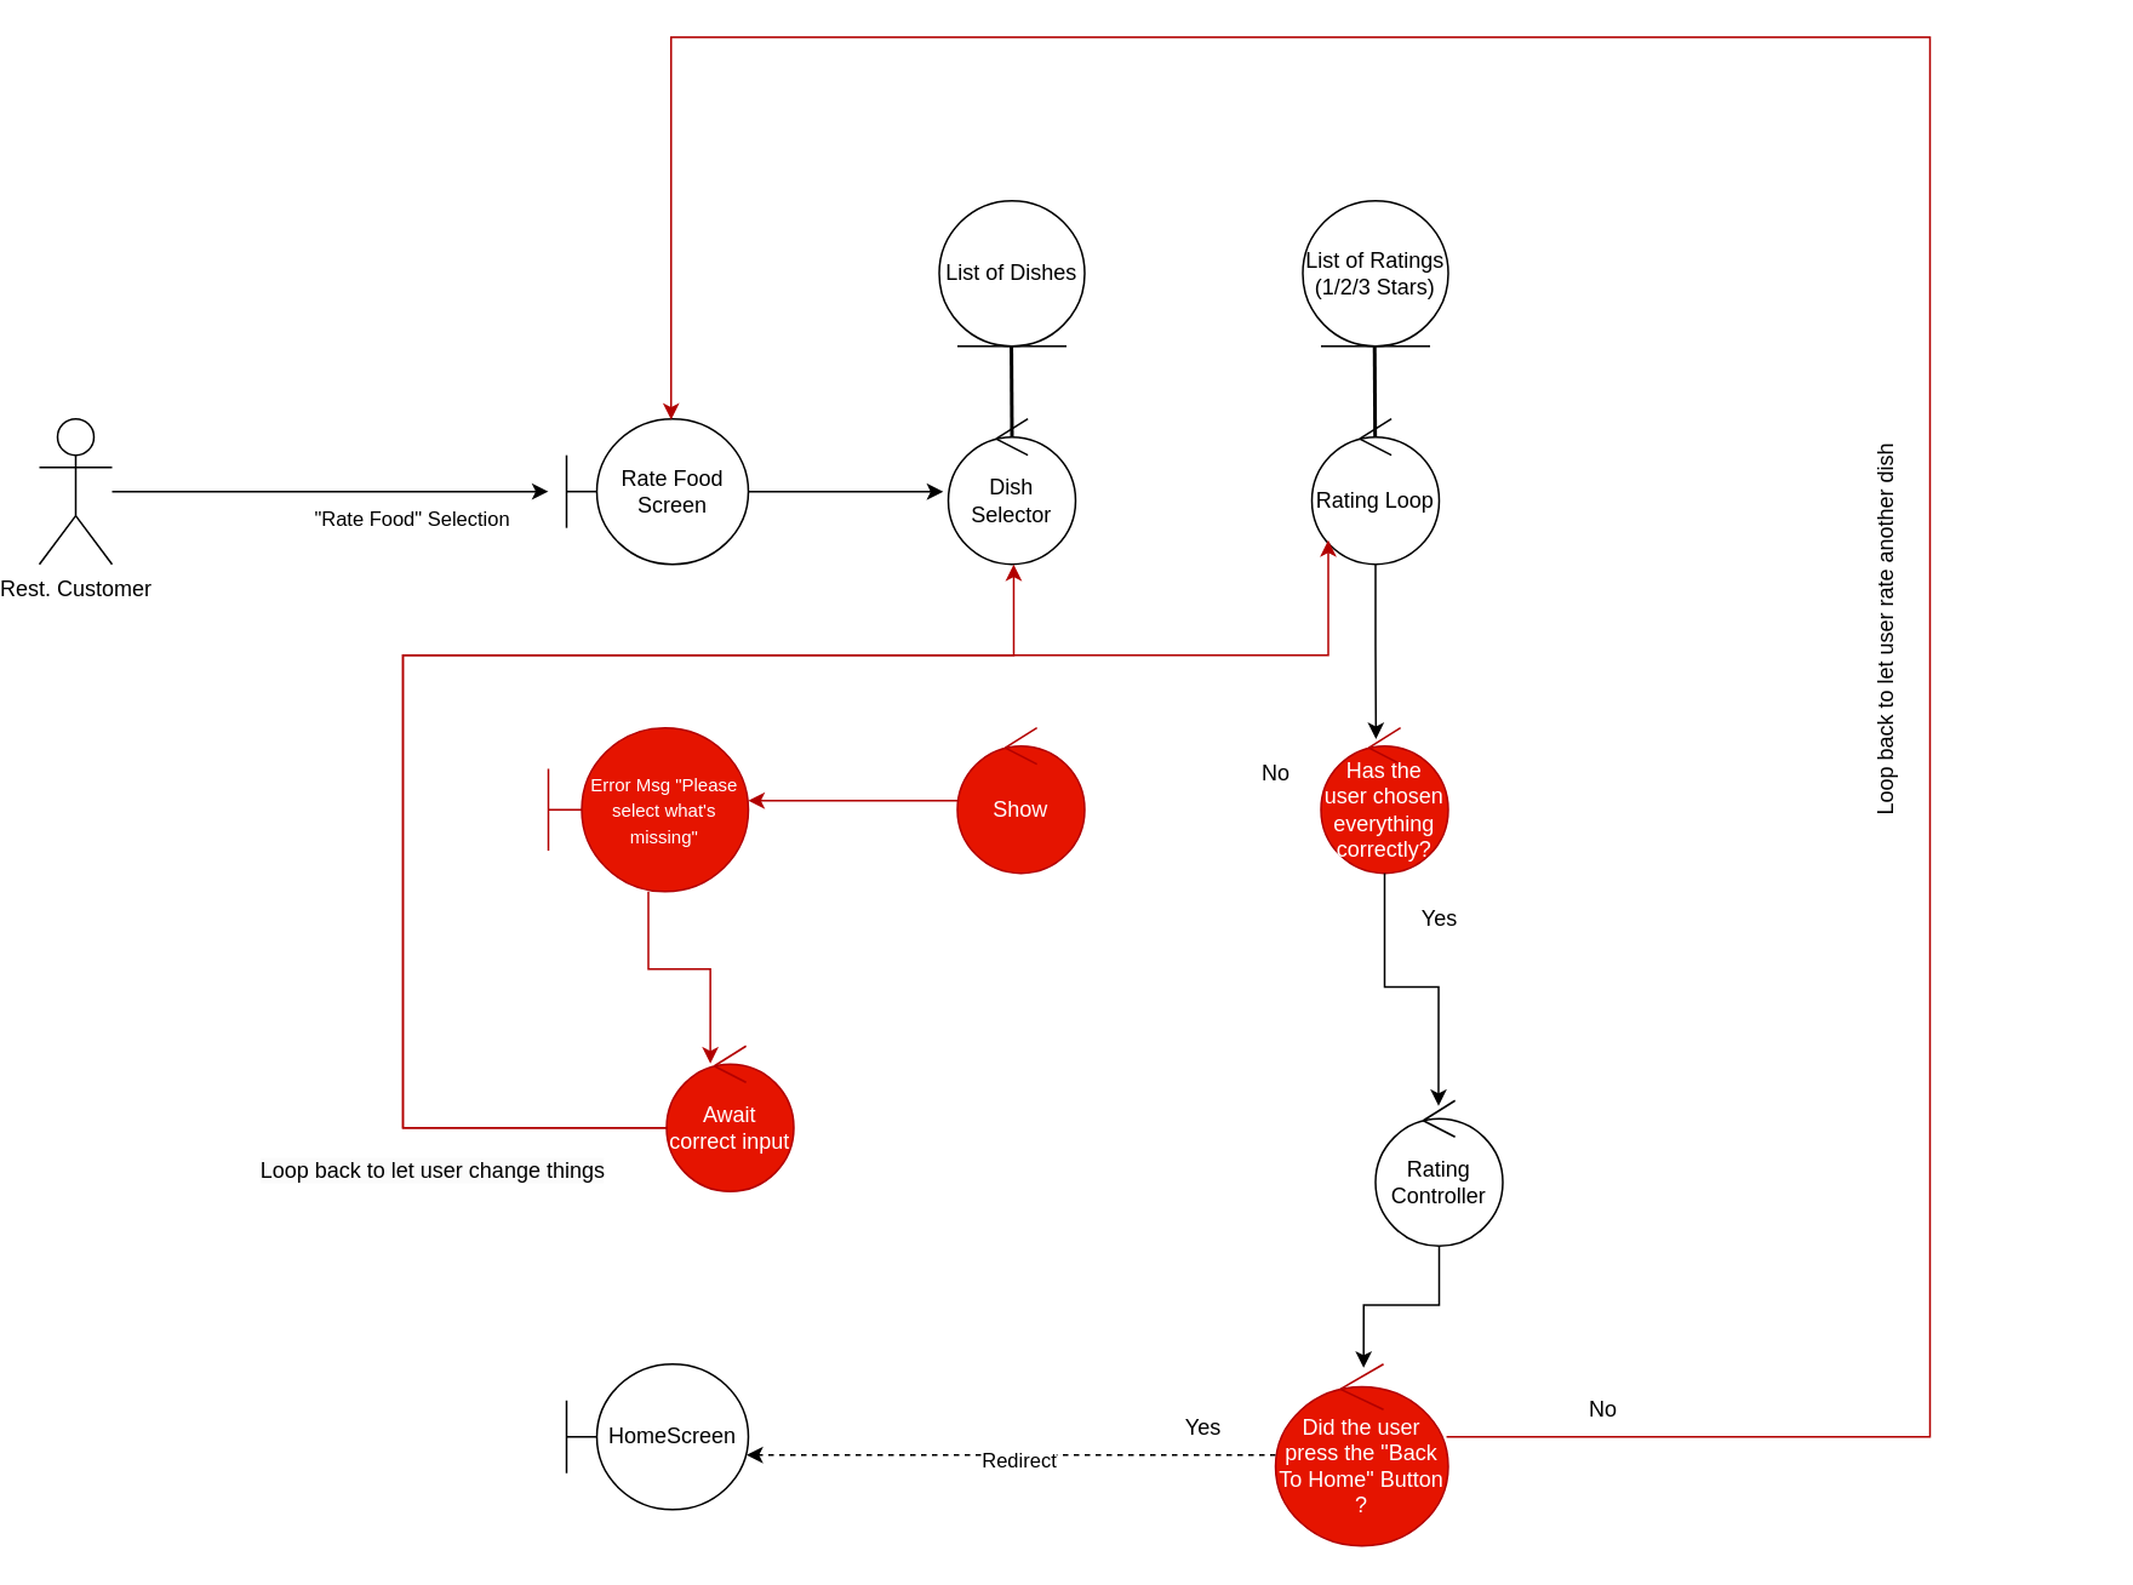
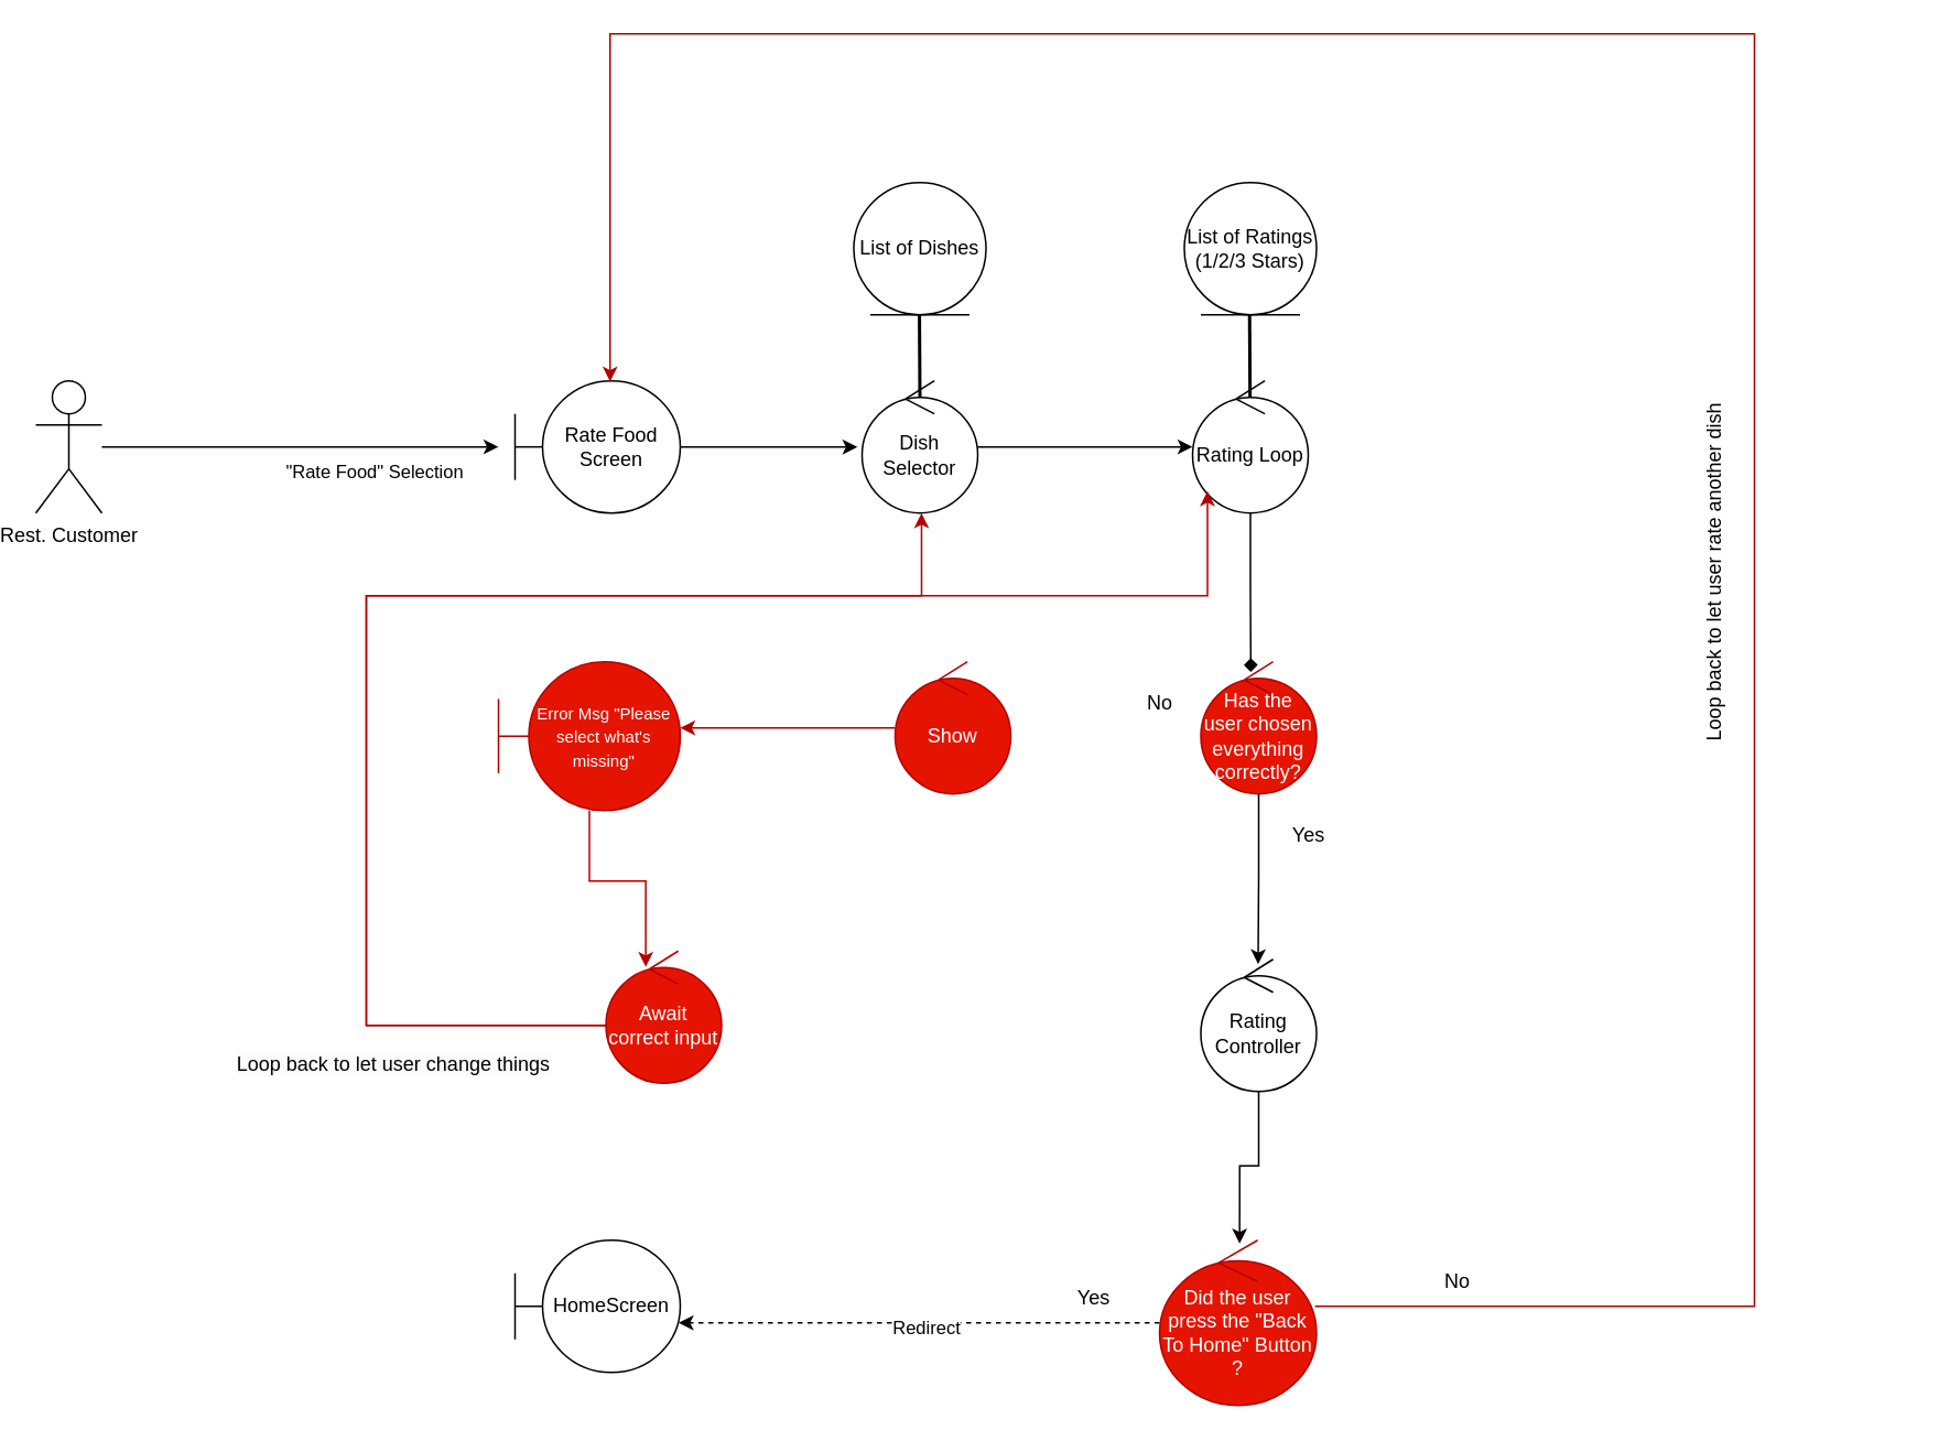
  <mxCell id="0" />
  <mxCell id="1" parent="0" />
  <mxCell id="2" style="edgeStyle=orthogonalEdgeStyle;rounded=0;orthogonalLoop=1;jettySize=auto;html=1;" edge="1" parent="1" source="3"><mxGeometry relative="1" as="geometry"><mxPoint x="300" y="269.95" as="targetPoint" /></mxGeometry></mxCell>
  <mxCell id="3" value="Rest. Customer" style="shape=umlActor;verticalLabelPosition=bottom;verticalAlign=top;html=1;movable=1;resizable=1;rotatable=1;deletable=1;editable=1;locked=0;connectable=1;labelPosition=center;align=center;textShadow=0;" vertex="1" parent="1"><mxGeometry x="20" y="229.95" width="40" height="80" as="geometry" /></mxCell>
  <mxCell id="4" value="Rate Food Screen" style="shape=umlBoundary;whiteSpace=wrap;html=1;rotation=0;" vertex="1" parent="1"><mxGeometry x="310" y="229.95" width="100" height="80" as="geometry" /></mxCell>
  <mxCell id="5" value="Dish Selector" style="ellipse;shape=umlControl;whiteSpace=wrap;html=1;" vertex="1" parent="1"><mxGeometry x="520" y="229.95" width="70" height="80" as="geometry" /></mxCell>
  <mxCell id="6" style="edgeStyle=orthogonalEdgeStyle;rounded=0;orthogonalLoop=1;jettySize=auto;html=1;entryX=-0.04;entryY=0.501;entryDx=0;entryDy=0;entryPerimeter=0;" edge="1" parent="1" source="4" target="5"><mxGeometry relative="1" as="geometry" /></mxCell>
  <mxCell id="7" value="List of Dishes" style="ellipse;shape=umlEntity;whiteSpace=wrap;html=1;" vertex="1" parent="1"><mxGeometry x="515" y="109.95" width="80" height="80" as="geometry" /></mxCell>
  <mxCell id="8" value="" style="endArrow=none;html=1;rounded=0;strokeWidth=2;" edge="1" parent="1"><mxGeometry width="50" height="50" relative="1" as="geometry"><mxPoint x="555" y="239.95" as="sourcePoint" /><mxPoint x="554.71" y="189.95" as="targetPoint" /></mxGeometry></mxCell>
  <mxCell id="9" value="Rating Loop" style="ellipse;shape=umlControl;whiteSpace=wrap;html=1;" vertex="1" parent="1"><mxGeometry x="720" y="229.95" width="70" height="80" as="geometry" /></mxCell>
+ <mxCell id="10" style="edgeStyle=orthogonalEdgeStyle;rounded=0;orthogonalLoop=1;jettySize=auto;html=1;entryX=0;entryY=0.5;entryDx=0;entryDy=0;entryPerimeter=0;" edge="1" parent="1" source="5" target="9"><mxGeometry relative="1" as="geometry" /></mxCell>
  <mxCell id="11" value="List of Ratings (1/2/3 Stars)" style="ellipse;shape=umlEntity;whiteSpace=wrap;html=1;" vertex="1" parent="1"><mxGeometry x="715" y="109.95" width="80" height="80" as="geometry" /></mxCell>
  <mxCell id="12" value="" style="endArrow=none;html=1;rounded=0;strokeWidth=2;" edge="1" parent="1"><mxGeometry width="50" height="50" relative="1" as="geometry"><mxPoint x="754.79" y="239.95" as="sourcePoint" /><mxPoint x="754.5" y="189.95" as="targetPoint" /></mxGeometry></mxCell>
  <mxCell id="13" value="Has the user chosen everything correctly?" style="ellipse;shape=umlControl;whiteSpace=wrap;html=1;fillColor=#e51400;fontColor=#ffffff;strokeColor=#B20000;" vertex="1" parent="1"><mxGeometry x="725" y="399.95" width="70" height="80" as="geometry" /></mxCell>
- <mxCell id="14" style="edgeStyle=orthogonalEdgeStyle;rounded=0;orthogonalLoop=1;jettySize=auto;html=1;entryX=0.432;entryY=0.077;entryDx=0;entryDy=0;entryPerimeter=0;" edge="1" parent="1" source="9" target="13"><mxGeometry relative="1" as="geometry" /></mxCell>
+ <mxCell id="14" style="edgeStyle=orthogonalEdgeStyle;rounded=0;orthogonalLoop=1;jettySize=auto;html=1;entryX=0.432;entryY=0.077;entryDx=0;entryDy=0;entryPerimeter=0;endArrow=diamond;" edge="1" parent="1" source="9" target="13"><mxGeometry relative="1" as="geometry" /></mxCell>
  <mxCell id="15" value="Yes" style="text;html=1;align=center;verticalAlign=middle;resizable=0;points=[];autosize=1;strokeColor=none;fillColor=none;" vertex="1" parent="1"><mxGeometry x="770" y="490.05" width="40" height="30" as="geometry" /></mxCell>
  <mxCell id="16" value="&lt;font style=&quot;font-size: 11px;&quot;&gt;&quot;Rate Food&quot; Selection&lt;/font&gt;" style="text;html=1;align=center;verticalAlign=middle;resizable=0;points=[];autosize=1;strokeColor=none;fillColor=none;" vertex="1" parent="1"><mxGeometry x="160" y="270" width="130" height="30" as="geometry" /></mxCell>
  <mxCell id="17" value="Loop back to let user rate another dish" style="text;align=center;verticalAlign=middle;resizable=0;points=[];autosize=1;strokeColor=none;fillColor=none;textShadow=0;labelBorderColor=none;labelBackgroundColor=none;imageWidth=20;imageHeight=24;arcSize=12;rotation=-90;" vertex="1" parent="1"><mxGeometry x="920" y="330" width="230" height="30" as="geometry" /></mxCell>
  <mxCell id="18" value="No" style="text;html=1;align=center;verticalAlign=middle;resizable=0;points=[];autosize=1;strokeColor=none;fillColor=none;" vertex="1" parent="1"><mxGeometry x="680" y="410" width="40" height="30" as="geometry" /></mxCell>
- <mxCell id="19" value="Rating Controller" style="ellipse;shape=umlControl;whiteSpace=wrap;html=1;" vertex="1" parent="1"><mxGeometry x="755" y="605" width="70" height="80" as="geometry" /></mxCell>
+ <mxCell id="19" value="Rating Controller" style="ellipse;shape=umlControl;whiteSpace=wrap;html=1;" vertex="1" parent="1"><mxGeometry x="725" y="580" width="70" height="80" as="geometry" /></mxCell>
  <mxCell id="20" style="edgeStyle=orthogonalEdgeStyle;rounded=0;orthogonalLoop=1;jettySize=auto;html=1;entryX=0.495;entryY=0.037;entryDx=0;entryDy=0;entryPerimeter=0;" edge="1" parent="1" source="13" target="19"><mxGeometry relative="1" as="geometry" /></mxCell>
  <mxCell id="21" value="&lt;span style=&quot;font-size: 10px;&quot;&gt;&lt;font style=&quot;color: rgb(255, 255, 255);&quot;&gt;Error Msg &quot;Please select what's missing&quot;&lt;/font&gt;&lt;/span&gt;" style="shape=umlBoundary;whiteSpace=wrap;html=1;fillColor=#e51400;fontColor=#ffffff;strokeColor=#B20000;" vertex="1" parent="1"><mxGeometry x="300" y="399.95" width="110" height="90.1" as="geometry" /></mxCell>
  <mxCell id="22" value="No" style="text;html=1;align=center;verticalAlign=middle;resizable=0;points=[];autosize=1;strokeColor=none;fillColor=none;" vertex="1" parent="1"><mxGeometry x="860" y="760" width="40" height="30" as="geometry" /></mxCell>
  <mxCell id="23" value="Yes" style="text;html=1;align=center;verticalAlign=middle;resizable=0;points=[];autosize=1;strokeColor=none;fillColor=none;" vertex="1" parent="1"><mxGeometry x="640" y="770" width="40" height="30" as="geometry" /></mxCell>
- <mxCell id="24" value="Show" style="ellipse;shape=umlControl;whiteSpace=wrap;html=1;fillColor=#e51400;fontColor=#ffffff;strokeColor=#B20000;" vertex="1" parent="1"><mxGeometry x="525" y="399.95" width="70" height="80" as="geometry" /></mxCell>
+ <mxCell id="24" value="Show" style="ellipse;shape=umlControl;whiteSpace=wrap;html=1;fillColor=#e51400;fontColor=#ffffff;strokeColor=#B20000;" vertex="1" parent="1"><mxGeometry x="540" y="399.95" width="70" height="80" as="geometry" /></mxCell>
  <mxCell id="25" style="edgeStyle=orthogonalEdgeStyle;rounded=0;orthogonalLoop=1;jettySize=auto;html=1;fillColor=#e51400;strokeColor=#B20000;" edge="1" parent="1" source="24"><mxGeometry relative="1" as="geometry"><mxPoint x="410" y="440" as="targetPoint" /></mxGeometry></mxCell>
  <mxCell id="26" value="Did the user press the &quot;Back To Home&quot; Button ?" style="ellipse;shape=umlControl;whiteSpace=wrap;html=1;fillColor=#e51400;fontColor=#ffffff;strokeColor=#B20000;" vertex="1" parent="1"><mxGeometry x="700" y="750" width="95" height="100" as="geometry" /></mxCell>
  <mxCell id="27" style="edgeStyle=orthogonalEdgeStyle;rounded=0;orthogonalLoop=1;jettySize=auto;html=1;entryX=0.51;entryY=0.02;entryDx=0;entryDy=0;entryPerimeter=0;" edge="1" parent="1" source="19" target="26"><mxGeometry relative="1" as="geometry" /></mxCell>
  <mxCell id="28" style="edgeStyle=orthogonalEdgeStyle;rounded=0;orthogonalLoop=1;jettySize=auto;html=1;entryX=0.575;entryY=0.006;entryDx=0;entryDy=0;entryPerimeter=0;fillColor=#e51400;strokeColor=#B20000;" edge="1" parent="1" source="26" target="4"><mxGeometry relative="1" as="geometry"><Array as="points"><mxPoint x="1060" y="790" /><mxPoint x="1060" y="20" /><mxPoint x="368" y="20" /></Array></mxGeometry></mxCell>
  <mxCell id="29" value="Await correct input" style="ellipse;shape=umlControl;whiteSpace=wrap;html=1;fillColor=#e51400;fontColor=#ffffff;strokeColor=#B20000;" vertex="1" parent="1"><mxGeometry x="365" y="575" width="70" height="80" as="geometry" /></mxCell>
  <mxCell id="30" style="edgeStyle=orthogonalEdgeStyle;rounded=0;orthogonalLoop=1;jettySize=auto;html=1;entryX=0.344;entryY=0.12;entryDx=0;entryDy=0;entryPerimeter=0;fillColor=#e51400;strokeColor=#B20000;" edge="1" parent="1" source="21" target="29"><mxGeometry relative="1" as="geometry" /></mxCell>
  <mxCell id="31" value="HomeScreen" style="shape=umlBoundary;whiteSpace=wrap;html=1;rotation=0;" vertex="1" parent="1"><mxGeometry x="310" y="750" width="100" height="80" as="geometry" /></mxCell>
  <mxCell id="32" style="edgeStyle=orthogonalEdgeStyle;rounded=0;orthogonalLoop=1;jettySize=auto;html=1;entryX=0.514;entryY=1.001;entryDx=0;entryDy=0;entryPerimeter=0;fillColor=#e51400;strokeColor=#B20000;" edge="1" parent="1" source="29" target="5"><mxGeometry relative="1" as="geometry"><Array as="points"><mxPoint x="220" y="620" /><mxPoint x="220" y="360" /><mxPoint x="556" y="360" /></Array></mxGeometry></mxCell>
  <mxCell id="33" style="edgeStyle=orthogonalEdgeStyle;rounded=0;orthogonalLoop=1;jettySize=auto;html=1;fillColor=#e51400;strokeColor=#B20000;" edge="1" parent="1" source="29" target="9"><mxGeometry relative="1" as="geometry"><Array as="points"><mxPoint x="220" y="620" /><mxPoint x="220" y="360" /><mxPoint x="729" y="360" /></Array></mxGeometry></mxCell>
  <mxCell id="34" value="&lt;span style=&quot;color: rgb(0, 0, 0); font-family: Helvetica; font-size: 12px; font-style: normal; font-variant-ligatures: normal; font-variant-caps: normal; font-weight: 400; letter-spacing: normal; orphans: 2; text-align: center; text-indent: 0px; text-transform: none; widows: 2; word-spacing: 0px; -webkit-text-stroke-width: 0px; white-space: nowrap; background-color: rgb(251, 251, 251); text-decoration-thickness: initial; text-decoration-style: initial; text-decoration-color: initial; display: inline !important; float: none;&quot;&gt;Loop back to let user change things&lt;/span&gt;" style="text;whiteSpace=wrap;html=1;rotation=0;" vertex="1" parent="1"><mxGeometry x="140" y="629.95" width="190" height="30.05" as="geometry" /></mxCell>
  <mxCell id="35" style="edgeStyle=orthogonalEdgeStyle;rounded=0;orthogonalLoop=1;jettySize=auto;html=1;entryX=0.99;entryY=0.625;entryDx=0;entryDy=0;entryPerimeter=0;dashed=1;" edge="1" parent="1" source="26" target="31"><mxGeometry relative="1" as="geometry" /></mxCell>
  <mxCell id="36" value="Redirect" style="edgeLabel;html=1;align=center;verticalAlign=middle;resizable=0;points=[];" vertex="1" connectable="0" parent="35"><mxGeometry x="-0.024" y="2" relative="1" as="geometry"><mxPoint as="offset" /></mxGeometry></mxCell>
